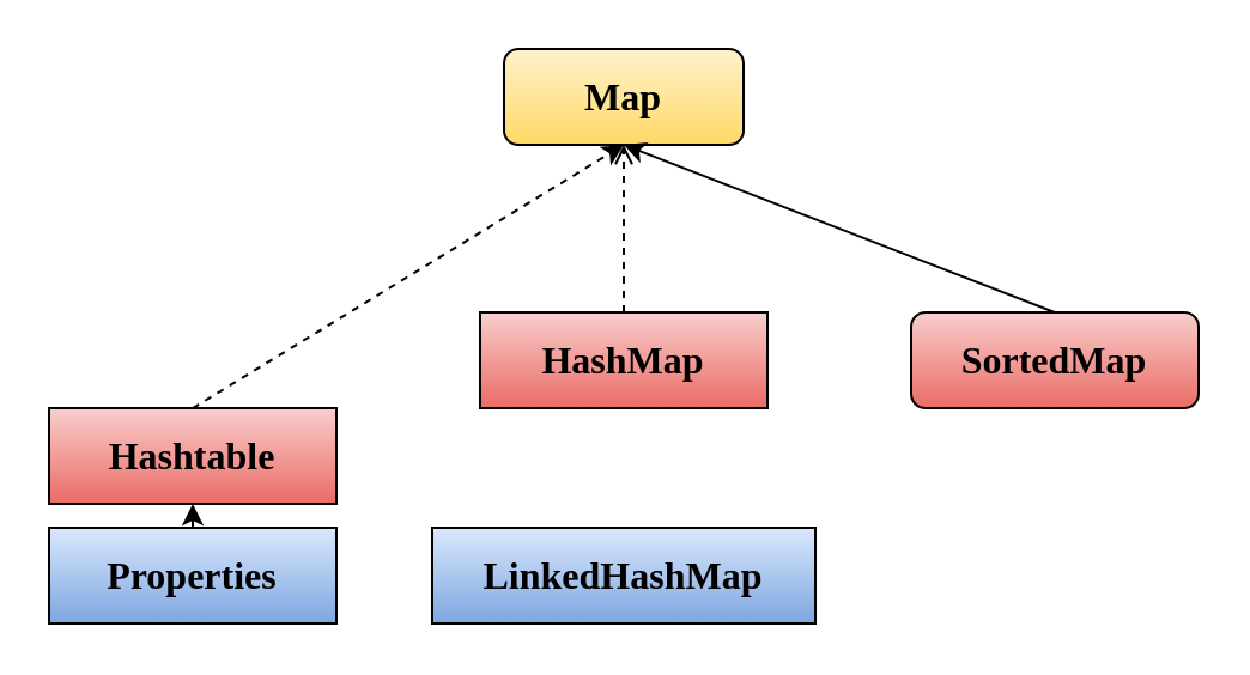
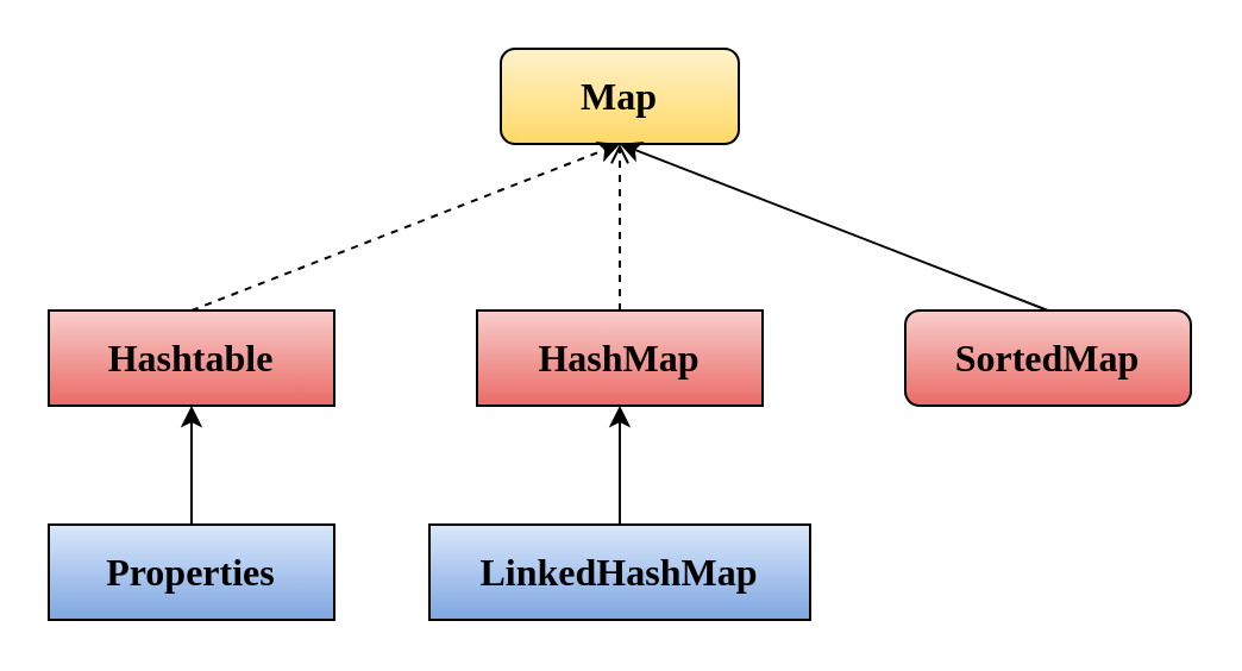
  <mxCell id="0" />
  <mxCell id="1" parent="0" />
  <mxCell id="2" value="&lt;b&gt;&lt;font face=&quot;Verdana&quot; style=&quot;font-size: 16px;&quot;&gt;Map&lt;/font&gt;&lt;/b&gt;" style="rounded=1;whiteSpace=wrap;html=1;fillColor=#fff2cc;gradientColor=#ffd966;strokeColor=#000000;" vertex="1" parent="1"><mxGeometry x="210" y="20" width="100" height="40" as="geometry" /></mxCell>
- <mxCell id="3" value="&lt;b&gt;&lt;font style=&quot;font-size: 16px;&quot; face=&quot;Verdana&quot;&gt;Hashtable&lt;/font&gt;&lt;/b&gt;" style="rounded=0;whiteSpace=wrap;html=1;fillColor=#f8cecc;gradientColor=#ea6b66;strokeColor=#000000;" vertex="1" parent="1"><mxGeometry x="20" y="170" width="120" height="40" as="geometry" /></mxCell>
+ <mxCell id="3" value="&lt;b&gt;&lt;font style=&quot;font-size: 16px;&quot; face=&quot;Verdana&quot;&gt;Hashtable&lt;/font&gt;&lt;/b&gt;" style="rounded=0;whiteSpace=wrap;html=1;fillColor=#f8cecc;gradientColor=#ea6b66;strokeColor=#000000;" vertex="1" parent="1"><mxGeometry x="20" y="130" width="120" height="40" as="geometry" /></mxCell>
  <mxCell id="4" style="edgeStyle=orthogonalEdgeStyle;rounded=0;orthogonalLoop=1;jettySize=auto;html=1;exitX=0.5;exitY=0;exitDx=0;exitDy=0;entryX=0.5;entryY=1;entryDx=0;entryDy=0;dashed=1;endArrow=open;" edge="1" parent="1" source="5" target="2"><mxGeometry relative="1" as="geometry" /></mxCell>
  <mxCell id="5" value="&lt;b&gt;&lt;font style=&quot;font-size: 16px;&quot; face=&quot;Verdana&quot;&gt;HashMap&lt;/font&gt;&lt;/b&gt;" style="rounded=0;whiteSpace=wrap;html=1;fillColor=#f8cecc;gradientColor=#ea6b66;strokeColor=#000000;" vertex="1" parent="1"><mxGeometry x="200" y="130" width="120" height="40" as="geometry" /></mxCell>
  <mxCell id="6" value="" style="endArrow=classic;html=1;rounded=0;exitX=0.5;exitY=0;exitDx=0;exitDy=0;entryX=0.5;entryY=1;entryDx=0;entryDy=0;dashed=1;" edge="1" parent="1" source="3" target="2"><mxGeometry width="50" height="50" relative="1" as="geometry"><mxPoint x="300" y="220" as="sourcePoint" /><mxPoint x="350" y="170" as="targetPoint" /></mxGeometry></mxCell>
  <mxCell id="7" value="&lt;b&gt;&lt;font face=&quot;Verdana&quot; style=&quot;font-size: 16px;&quot;&gt;SortedMap&lt;/font&gt;&lt;/b&gt;" style="rounded=1;whiteSpace=wrap;html=1;fillColor=#f8cecc;gradientColor=#ea6b66;strokeColor=#000000;" vertex="1" parent="1"><mxGeometry x="380" y="130" width="120" height="40" as="geometry" /></mxCell>
  <mxCell id="8" value="" style="endArrow=classic;html=1;rounded=0;exitX=0.5;exitY=0;exitDx=0;exitDy=0;entryX=0.5;entryY=1;entryDx=0;entryDy=0;" edge="1" parent="1" source="7" target="2"><mxGeometry width="50" height="50" relative="1" as="geometry"><mxPoint x="300" y="220" as="sourcePoint" /><mxPoint x="350" y="170" as="targetPoint" /></mxGeometry></mxCell>
  <mxCell id="9" style="edgeStyle=orthogonalEdgeStyle;rounded=0;orthogonalLoop=1;jettySize=auto;html=1;exitX=0.5;exitY=0;exitDx=0;exitDy=0;entryX=0.5;entryY=1;entryDx=0;entryDy=0;" edge="1" parent="1" source="10" target="3"><mxGeometry relative="1" as="geometry" /></mxCell>
  <mxCell id="10" value="&lt;b&gt;&lt;font style=&quot;font-size: 16px;&quot; face=&quot;Verdana&quot;&gt;Properties&lt;/font&gt;&lt;/b&gt;" style="rounded=0;whiteSpace=wrap;html=1;fillColor=#dae8fc;gradientColor=#7ea6e0;strokeColor=#000000;" vertex="1" parent="1"><mxGeometry x="20" y="220" width="120" height="40" as="geometry" /></mxCell>
+ <mxCell id="11" style="edgeStyle=orthogonalEdgeStyle;rounded=0;orthogonalLoop=1;jettySize=auto;html=1;exitX=0.5;exitY=0;exitDx=0;exitDy=0;entryX=0.5;entryY=1;entryDx=0;entryDy=0;" edge="1" parent="1" source="12" target="5"><mxGeometry relative="1" as="geometry" /></mxCell>
  <mxCell id="12" value="&lt;b&gt;&lt;font style=&quot;font-size: 16px;&quot; face=&quot;Verdana&quot;&gt;LinkedHashMap&lt;/font&gt;&lt;/b&gt;" style="rounded=0;whiteSpace=wrap;html=1;fillColor=#dae8fc;gradientColor=#7ea6e0;strokeColor=#000000;" vertex="1" parent="1"><mxGeometry x="180" y="220" width="160" height="40" as="geometry" /></mxCell>
